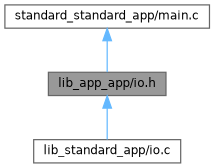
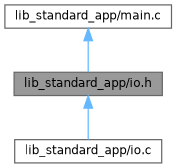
  digraph {
    node [color=grey40 fillcolor=white fontname=Helvetica fontsize=10 shape=box style=filled]
    edge [color=steelblue1 dir=back fontname=Helvetica fontsize=10 labelfontname=Helvetica labelfontsize=10 style=solid]
-   n1 [color=gray40 fillcolor=grey60 fontcolor=black height=0.2 label="lib_app_app/io.h" width=0.4]
+   n1 [color=gray40 fillcolor=grey60 fontcolor=black height=0.2 label="lib_standard_app/io.h" width=0.4]
    n2 [height=0.2 label="lib_standard_app/io.c" width=0.4]
-   n3 [height=0.2 label="standard_standard_app/main.c" width=0.4]
+   n3 [height=0.2 label="lib_standard_app/main.c" width=0.4]
    n1 -> n2
    n3 -> n1
  }
